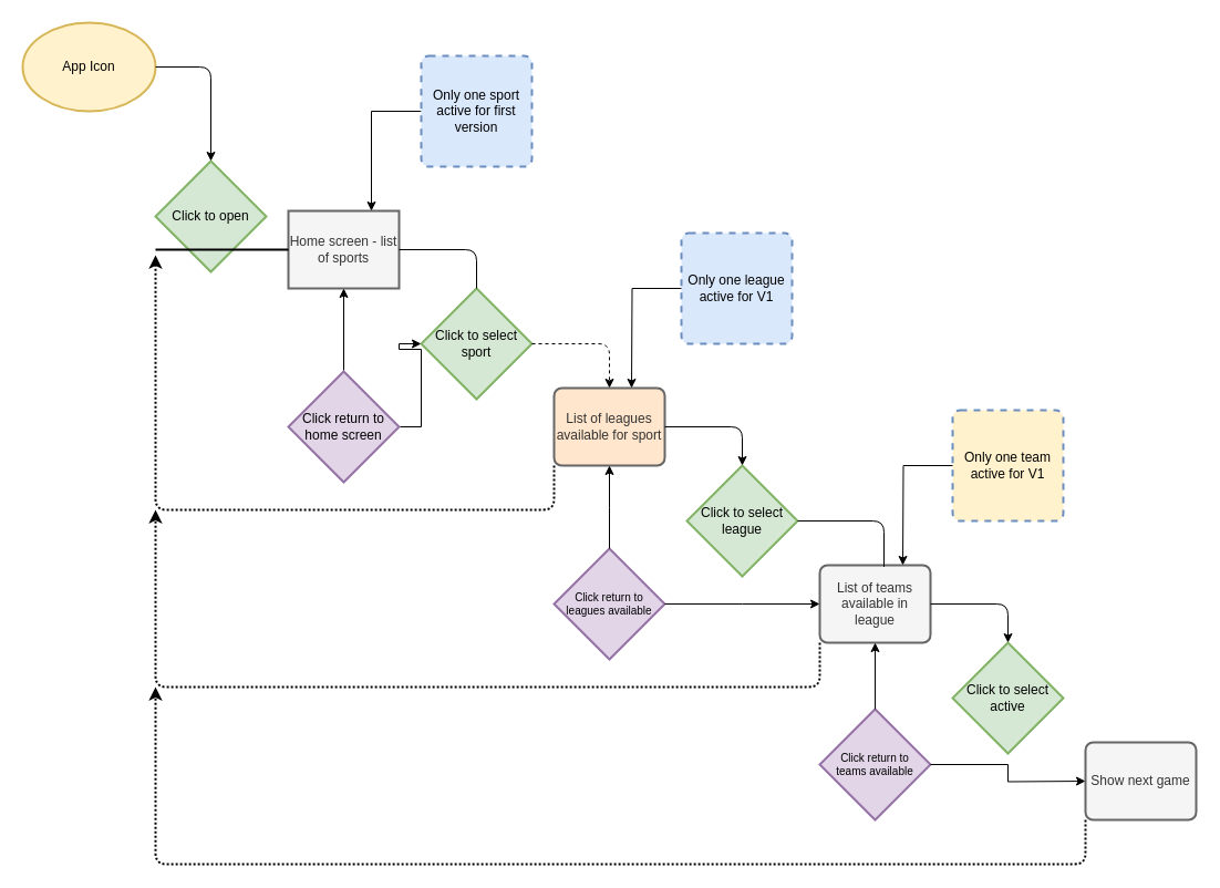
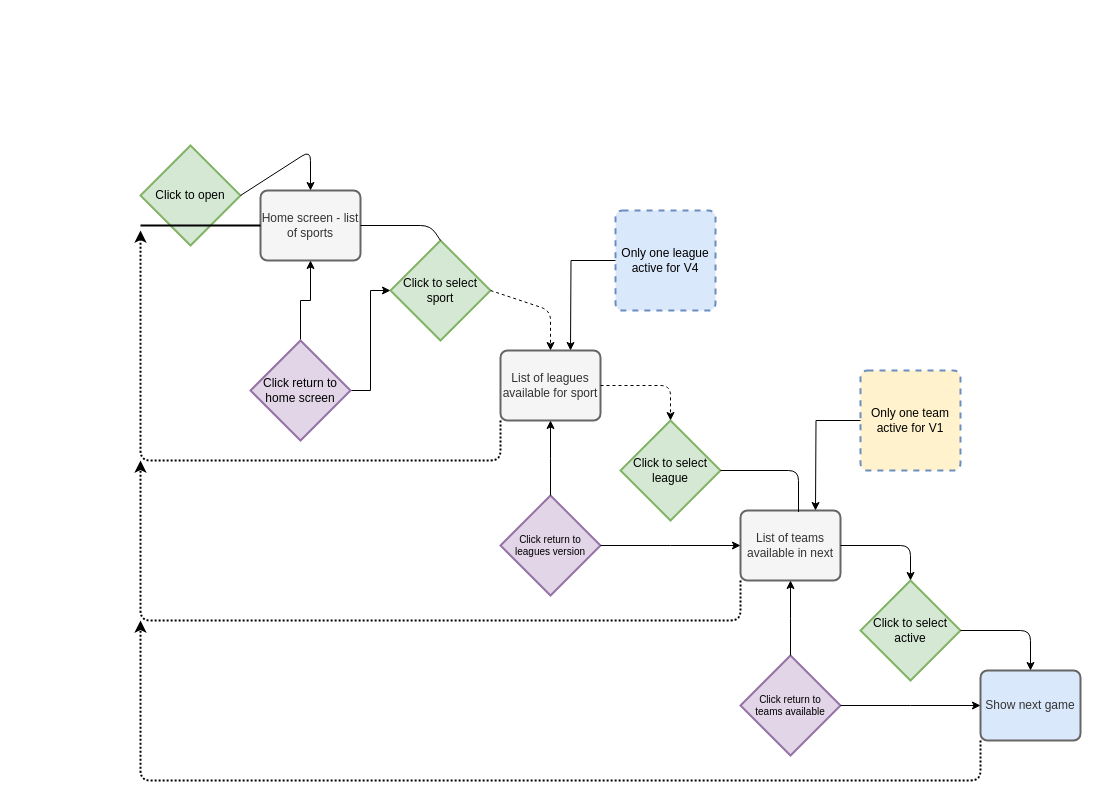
  <mxCell id="0" />
  <mxCell id="1" parent="0" />
- <mxCell id="2" value="App Icon" style="ellipse;whiteSpace=wrap;html=1;strokeWidth=2;fillColor=#fff2cc;strokeColor=#d6b656;" vertex="1" parent="1"><mxGeometry x="20" y="20" width="120" height="80" as="geometry" /></mxCell>
  <mxCell id="3" value="Click to open" style="strokeWidth=2;html=1;shape=mxgraph.flowchart.decision;whiteSpace=wrap;fillColor=#d5e8d4;strokeColor=#82b366;" vertex="1" parent="1"><mxGeometry x="140" y="145" width="100" height="100" as="geometry" /></mxCell>
- <mxCell id="4" value="Home screen - list of sports" style="whiteSpace=wrap;html=1;absoluteArcSize=1;arcSize=14;strokeWidth=2;fillColor=#f5f5f5;strokeColor=#666666;fontColor=#333333;rounded=0;" vertex="1" parent="1"><mxGeometry x="260" y="190" width="100" height="70" as="geometry" /></mxCell>
- <mxCell id="5" value="List of leagues available for sport" style="rounded=1;whiteSpace=wrap;html=1;absoluteArcSize=1;arcSize=14;strokeWidth=2;fillColor=#ffe6cc;strokeColor=#666666;fontColor=#333333;" vertex="1" parent="1"><mxGeometry x="500" y="350" width="100" height="70" as="geometry" /></mxCell>
- <mxCell id="6" value="Click to select sport" style="strokeWidth=2;html=1;shape=mxgraph.flowchart.decision;whiteSpace=wrap;fillColor=#d5e8d4;strokeColor=#82b366;" vertex="1" parent="1"><mxGeometry x="380" y="260" width="100" height="100" as="geometry" /></mxCell>
- <mxCell id="7" value="List of teams available in league" style="rounded=1;whiteSpace=wrap;html=1;absoluteArcSize=1;arcSize=14;strokeWidth=2;fillColor=#f5f5f5;strokeColor=#666666;fontColor=#333333;" vertex="1" parent="1"><mxGeometry x="740" y="510" width="100" height="70" as="geometry" /></mxCell>
+ <mxCell id="4" value="Home screen - list of sports" style="rounded=1;whiteSpace=wrap;html=1;absoluteArcSize=1;arcSize=14;strokeWidth=2;fillColor=#f5f5f5;strokeColor=#666666;fontColor=#333333;" vertex="1" parent="1"><mxGeometry x="260" y="190" width="100" height="70" as="geometry" /></mxCell>
+ <mxCell id="5" value="List of leagues available for sport" style="rounded=1;whiteSpace=wrap;html=1;absoluteArcSize=1;arcSize=14;strokeWidth=2;fillColor=#f5f5f5;strokeColor=#666666;fontColor=#333333;" vertex="1" parent="1"><mxGeometry x="500" y="350" width="100" height="70" as="geometry" /></mxCell>
+ <mxCell id="6" value="Click to select sport" style="strokeWidth=2;html=1;shape=mxgraph.flowchart.decision;whiteSpace=wrap;fillColor=#d5e8d4;strokeColor=#82b366;" vertex="1" parent="1"><mxGeometry x="390" y="240" width="100" height="100" as="geometry" /></mxCell>
+ <mxCell id="7" value="List of teams available in next" style="rounded=1;whiteSpace=wrap;html=1;absoluteArcSize=1;arcSize=14;strokeWidth=2;fillColor=#f5f5f5;strokeColor=#666666;fontColor=#333333;" vertex="1" parent="1"><mxGeometry x="740" y="510" width="100" height="70" as="geometry" /></mxCell>
  <mxCell id="8" value="Click to select league" style="strokeWidth=2;html=1;shape=mxgraph.flowchart.decision;whiteSpace=wrap;fillColor=#d5e8d4;strokeColor=#82b366;" vertex="1" parent="1"><mxGeometry x="620" y="420" width="100" height="100" as="geometry" /></mxCell>
  <mxCell id="9" value="Click to select active" style="strokeWidth=2;html=1;shape=mxgraph.flowchart.decision;whiteSpace=wrap;fillColor=#d5e8d4;strokeColor=#82b366;" vertex="1" parent="1"><mxGeometry x="860" y="580" width="100" height="100" as="geometry" /></mxCell>
- <mxCell id="10" value="Show next game" style="rounded=1;whiteSpace=wrap;html=1;absoluteArcSize=1;arcSize=14;strokeWidth=2;fillColor=#f5f5f5;strokeColor=#666666;fontColor=#333333;" vertex="1" parent="1"><mxGeometry x="980" y="670" width="100" height="70" as="geometry" /></mxCell>
+ <mxCell id="10" value="Show next game" style="rounded=1;whiteSpace=wrap;html=1;absoluteArcSize=1;arcSize=14;strokeWidth=2;fillColor=#dae8fc;strokeColor=#666666;fontColor=#333333;" vertex="1" parent="1"><mxGeometry x="980" y="670" width="100" height="70" as="geometry" /></mxCell>
+ <mxCell id="11" value="" style="endArrow=classic;html=1;entryX=0.5;entryY=0;entryDx=0;entryDy=0;exitX=1;exitY=0.5;exitDx=0;exitDy=0;exitPerimeter=0;" edge="1" parent="1" source="9" target="10"><mxGeometry width="50" height="50" relative="1" as="geometry"><mxPoint x="720" y="750" as="sourcePoint" /><mxPoint x="770" y="700" as="targetPoint" /><Array as="points"><mxPoint x="1030" y="630" /></Array></mxGeometry></mxCell>
  <mxCell id="12" value="" style="endArrow=classic;html=1;entryX=0.5;entryY=0;entryDx=0;entryDy=0;entryPerimeter=0;exitX=1;exitY=0.5;exitDx=0;exitDy=0;" edge="1" parent="1" source="7" target="9"><mxGeometry width="50" height="50" relative="1" as="geometry"><mxPoint x="470" y="810" as="sourcePoint" /><mxPoint x="520" y="760" as="targetPoint" /><Array as="points"><mxPoint x="910" y="545" /></Array></mxGeometry></mxCell>
  <mxCell id="13" value="" style="endArrow=none;html=1;entryX=0.58;entryY=0.021;entryDx=0;entryDy=0;entryPerimeter=0;exitX=1;exitY=0.5;exitDx=0;exitDy=0;exitPerimeter=0;" edge="1" parent="1" source="8" target="7"><mxGeometry width="50" height="50" relative="1" as="geometry"><mxPoint x="470" y="810" as="sourcePoint" /><mxPoint x="770" y="470" as="targetPoint" /><Array as="points"><mxPoint x="798" y="470" /></Array></mxGeometry></mxCell>
- <mxCell id="14" value="" style="endArrow=classic;html=1;entryX=0.5;entryY=0;entryDx=0;entryDy=0;entryPerimeter=0;exitX=1;exitY=0.5;exitDx=0;exitDy=0;" edge="1" parent="1" source="5" target="8"><mxGeometry width="50" height="50" relative="1" as="geometry"><mxPoint x="180" y="810" as="sourcePoint" /><mxPoint x="230" y="760" as="targetPoint" /><Array as="points"><mxPoint x="670" y="385" /></Array></mxGeometry></mxCell>
+ <mxCell id="14" value="" style="endArrow=classic;html=1;entryX=0.5;entryY=0;entryDx=0;entryDy=0;entryPerimeter=0;exitX=1;exitY=0.5;exitDx=0;exitDy=0;dashed=1;" edge="1" parent="1" source="5" target="8"><mxGeometry width="50" height="50" relative="1" as="geometry"><mxPoint x="180" y="810" as="sourcePoint" /><mxPoint x="230" y="760" as="targetPoint" /><Array as="points"><mxPoint x="670" y="385" /></Array></mxGeometry></mxCell>
  <mxCell id="15" value="" style="endArrow=classic;html=1;entryX=0.5;entryY=0;entryDx=0;entryDy=0;exitX=1;exitY=0.5;exitDx=0;exitDy=0;exitPerimeter=0;dashed=1;" edge="1" parent="1" source="6" target="5"><mxGeometry width="50" height="50" relative="1" as="geometry"><mxPoint x="510" y="300" as="sourcePoint" /><mxPoint x="230" y="760" as="targetPoint" /><Array as="points"><mxPoint x="550" y="310" /></Array></mxGeometry></mxCell>
+ <mxCell id="16" value="" style="endArrow=classic;html=1;exitX=1;exitY=0.5;exitDx=0;exitDy=0;exitPerimeter=0;entryX=0.5;entryY=0;entryDx=0;entryDy=0;" edge="1" parent="1" source="3" target="4"><mxGeometry width="50" height="50" relative="1" as="geometry"><mxPoint x="250" y="180" as="sourcePoint" /><mxPoint x="300" y="130" as="targetPoint" /><Array as="points"><mxPoint x="310" y="150" /></Array></mxGeometry></mxCell>
  <mxCell id="17" value="" style="endArrow=none;html=1;exitX=1;exitY=0.5;exitDx=0;exitDy=0;entryX=0.5;entryY=0;entryDx=0;entryDy=0;entryPerimeter=0;" edge="1" parent="1" source="4" target="6"><mxGeometry width="50" height="50" relative="1" as="geometry"><mxPoint x="380" y="250" as="sourcePoint" /><mxPoint x="430" y="200" as="targetPoint" /><Array as="points"><mxPoint x="430" y="225" /></Array></mxGeometry></mxCell>
- <mxCell id="18" value="" style="endArrow=classic;html=1;exitX=1;exitY=0.5;exitDx=0;exitDy=0;entryX=0.5;entryY=0;entryDx=0;entryDy=0;entryPerimeter=0;" edge="1" parent="1" source="2" target="3"><mxGeometry width="50" height="50" relative="1" as="geometry"><mxPoint x="140" y="120" as="sourcePoint" /><mxPoint x="190" y="70" as="targetPoint" /><Array as="points"><mxPoint x="190" y="60" /></Array></mxGeometry></mxCell>
  <mxCell id="19" value="" style="edgeStyle=orthogonalEdgeStyle;rounded=0;orthogonalLoop=1;jettySize=auto;html=1;" edge="1" parent="1" source="21" target="4"><mxGeometry relative="1" as="geometry" /></mxCell>
  <mxCell id="20" style="edgeStyle=orthogonalEdgeStyle;rounded=0;orthogonalLoop=1;jettySize=auto;html=1;exitX=1;exitY=0.5;exitDx=0;exitDy=0;exitPerimeter=0;" edge="1" parent="1" source="21" target="6"><mxGeometry relative="1" as="geometry" /></mxCell>
- <mxCell id="21" value="Click return to home screen" style="strokeWidth=2;html=1;shape=mxgraph.flowchart.decision;whiteSpace=wrap;fillColor=#e1d5e7;strokeColor=#9673a6;" vertex="1" parent="1"><mxGeometry x="260" y="335" width="100" height="100" as="geometry" /></mxCell>
- <mxCell id="22" value="Click return to &lt;br style=&quot;font-size: 10px;&quot;&gt;leagues available" style="strokeWidth=2;html=1;shape=mxgraph.flowchart.decision;whiteSpace=wrap;fontSize=10;horizontal=1;verticalAlign=middle;fillColor=#e1d5e7;strokeColor=#9673a6;" vertex="1" parent="1"><mxGeometry x="500" y="495" width="100" height="100" as="geometry" /></mxCell>
+ <mxCell id="21" value="Click return to home screen" style="strokeWidth=2;html=1;shape=mxgraph.flowchart.decision;whiteSpace=wrap;fillColor=#e1d5e7;strokeColor=#9673a6;" vertex="1" parent="1"><mxGeometry x="250" y="340" width="100" height="100" as="geometry" /></mxCell>
+ <mxCell id="22" value="Click return to &lt;br style=&quot;font-size: 10px;&quot;&gt;leagues version" style="strokeWidth=2;html=1;shape=mxgraph.flowchart.decision;whiteSpace=wrap;fontSize=10;horizontal=1;verticalAlign=middle;fillColor=#e1d5e7;strokeColor=#9673a6;" vertex="1" parent="1"><mxGeometry x="500" y="495" width="100" height="100" as="geometry" /></mxCell>
  <mxCell id="23" style="edgeStyle=orthogonalEdgeStyle;rounded=0;orthogonalLoop=1;jettySize=auto;html=1;exitX=1;exitY=0.5;exitDx=0;exitDy=0;exitPerimeter=0;entryX=0;entryY=0.5;entryDx=0;entryDy=0;" edge="1" source="22" parent="1"><mxGeometry relative="1" as="geometry"><mxPoint x="740" y="545" as="targetPoint" /></mxGeometry></mxCell>
  <mxCell id="24" value="" style="edgeStyle=orthogonalEdgeStyle;rounded=0;orthogonalLoop=1;jettySize=auto;html=1;" edge="1" source="22" parent="1"><mxGeometry relative="1" as="geometry"><mxPoint x="550" y="420" as="targetPoint" /></mxGeometry></mxCell>
- <mxCell id="25" value="Click return to &lt;br&gt;teams available" style="strokeWidth=2;html=1;shape=mxgraph.flowchart.decision;whiteSpace=wrap;fontSize=10;fillColor=#e1d5e7;strokeColor=#9673a6;" vertex="1" parent="1"><mxGeometry x="740" y="640" width="100" height="100" as="geometry" /></mxCell>
+ <mxCell id="25" value="Click return to &lt;br&gt;teams available" style="strokeWidth=2;html=1;shape=mxgraph.flowchart.decision;whiteSpace=wrap;fontSize=10;fillColor=#e1d5e7;strokeColor=#9673a6;" vertex="1" parent="1"><mxGeometry x="740" y="655" width="100" height="100" as="geometry" /></mxCell>
  <mxCell id="26" style="edgeStyle=orthogonalEdgeStyle;rounded=0;orthogonalLoop=1;jettySize=auto;html=1;exitX=1;exitY=0.5;exitDx=0;exitDy=0;exitPerimeter=0;entryX=0;entryY=0.5;entryDx=0;entryDy=0;" edge="1" source="25" parent="1"><mxGeometry relative="1" as="geometry"><mxPoint x="980" y="705" as="targetPoint" /></mxGeometry></mxCell>
  <mxCell id="27" value="" style="edgeStyle=orthogonalEdgeStyle;rounded=0;orthogonalLoop=1;jettySize=auto;html=1;" edge="1" source="25" parent="1"><mxGeometry relative="1" as="geometry"><mxPoint x="790" y="580" as="targetPoint" /></mxGeometry></mxCell>
- <mxCell id="28" style="edgeStyle=orthogonalEdgeStyle;rounded=0;orthogonalLoop=1;jettySize=auto;html=1;fontSize=12;entryX=0.75;entryY=0;entryDx=0;entryDy=0;" edge="1" parent="1" source="29" target="4"><mxGeometry relative="1" as="geometry"><mxPoint x="349" y="170" as="targetPoint" /></mxGeometry></mxCell>
- <mxCell id="29" value="Only one sport active for first version" style="rounded=1;whiteSpace=wrap;html=1;absoluteArcSize=1;arcSize=14;strokeWidth=2;fontSize=12;dashed=1;fillColor=#dae8fc;strokeColor=#6c8ebf;" vertex="1" parent="1"><mxGeometry x="380" y="50" width="100" height="100" as="geometry" /></mxCell>
- <mxCell id="30" value="Only one league active for V1" style="rounded=1;whiteSpace=wrap;html=1;absoluteArcSize=1;arcSize=14;strokeWidth=2;fontSize=12;dashed=1;fillColor=#dae8fc;strokeColor=#6c8ebf;" vertex="1" parent="1"><mxGeometry x="615" y="210" width="100" height="100" as="geometry" /></mxCell>
+ <mxCell id="30" value="Only one league active for V4" style="rounded=1;whiteSpace=wrap;html=1;absoluteArcSize=1;arcSize=14;strokeWidth=2;fontSize=12;dashed=1;fillColor=#dae8fc;strokeColor=#6c8ebf;" vertex="1" parent="1"><mxGeometry x="615" y="210" width="100" height="100" as="geometry" /></mxCell>
  <mxCell id="31" style="edgeStyle=orthogonalEdgeStyle;rounded=0;orthogonalLoop=1;jettySize=auto;html=1;fontSize=12;entryX=0.75;entryY=0;entryDx=0;entryDy=0;" edge="1" source="30" parent="1"><mxGeometry relative="1" as="geometry"><mxPoint x="570" y="350" as="targetPoint" /></mxGeometry></mxCell>
  <mxCell id="32" value="Only one team active for V1" style="rounded=1;whiteSpace=wrap;html=1;absoluteArcSize=1;arcSize=14;strokeWidth=2;fontSize=12;dashed=1;fillColor=#fff2cc;strokeColor=#6c8ebf;" vertex="1" parent="1"><mxGeometry x="860" y="370" width="100" height="100" as="geometry" /></mxCell>
  <mxCell id="33" style="edgeStyle=orthogonalEdgeStyle;rounded=0;orthogonalLoop=1;jettySize=auto;html=1;fontSize=12;entryX=0.75;entryY=0;entryDx=0;entryDy=0;" edge="1" source="32" parent="1"><mxGeometry relative="1" as="geometry"><mxPoint x="815" y="510" as="targetPoint" /></mxGeometry></mxCell>
  <mxCell id="34" value="" style="endArrow=classic;html=1;fontSize=12;exitX=0;exitY=1;exitDx=0;exitDy=0;fixDash=0;dashed=1;dashPattern=1 1;strokeWidth=2;" edge="1" parent="1" source="5"><mxGeometry width="50" height="50" relative="1" as="geometry"><mxPoint x="50" y="830" as="sourcePoint" /><mxPoint x="140" y="230" as="targetPoint" /><Array as="points"><mxPoint x="500" y="460" /><mxPoint x="140" y="460" /></Array></mxGeometry></mxCell>
  <mxCell id="35" value="" style="endArrow=classic;html=1;fontSize=12;exitX=0;exitY=1;exitDx=0;exitDy=0;fixDash=0;dashed=1;dashPattern=1 1;strokeWidth=2;" edge="1" parent="1"><mxGeometry width="50" height="50" relative="1" as="geometry"><mxPoint x="740" y="580" as="sourcePoint" /><mxPoint x="140" y="460" as="targetPoint" /><Array as="points"><mxPoint x="740" y="620" /><mxPoint x="140" y="620" /></Array></mxGeometry></mxCell>
  <mxCell id="36" value="" style="endArrow=classic;html=1;fontSize=12;exitX=0;exitY=1;exitDx=0;exitDy=0;fixDash=0;dashed=1;dashPattern=1 1;strokeWidth=2;" edge="1" parent="1"><mxGeometry width="50" height="50" relative="1" as="geometry"><mxPoint x="980" y="740" as="sourcePoint" /><mxPoint x="140" y="620" as="targetPoint" /><Array as="points"><mxPoint x="980" y="780" /><mxPoint x="140" y="780" /></Array></mxGeometry></mxCell>
  <mxCell id="37" value="" style="endArrow=none;html=1;strokeWidth=2;fontSize=12;entryX=0;entryY=0.5;entryDx=0;entryDy=0;" edge="1" parent="1" target="4"><mxGeometry width="50" height="50" relative="1" as="geometry"><mxPoint x="140" y="225" as="sourcePoint" /><mxPoint x="70" y="810" as="targetPoint" /></mxGeometry></mxCell>
